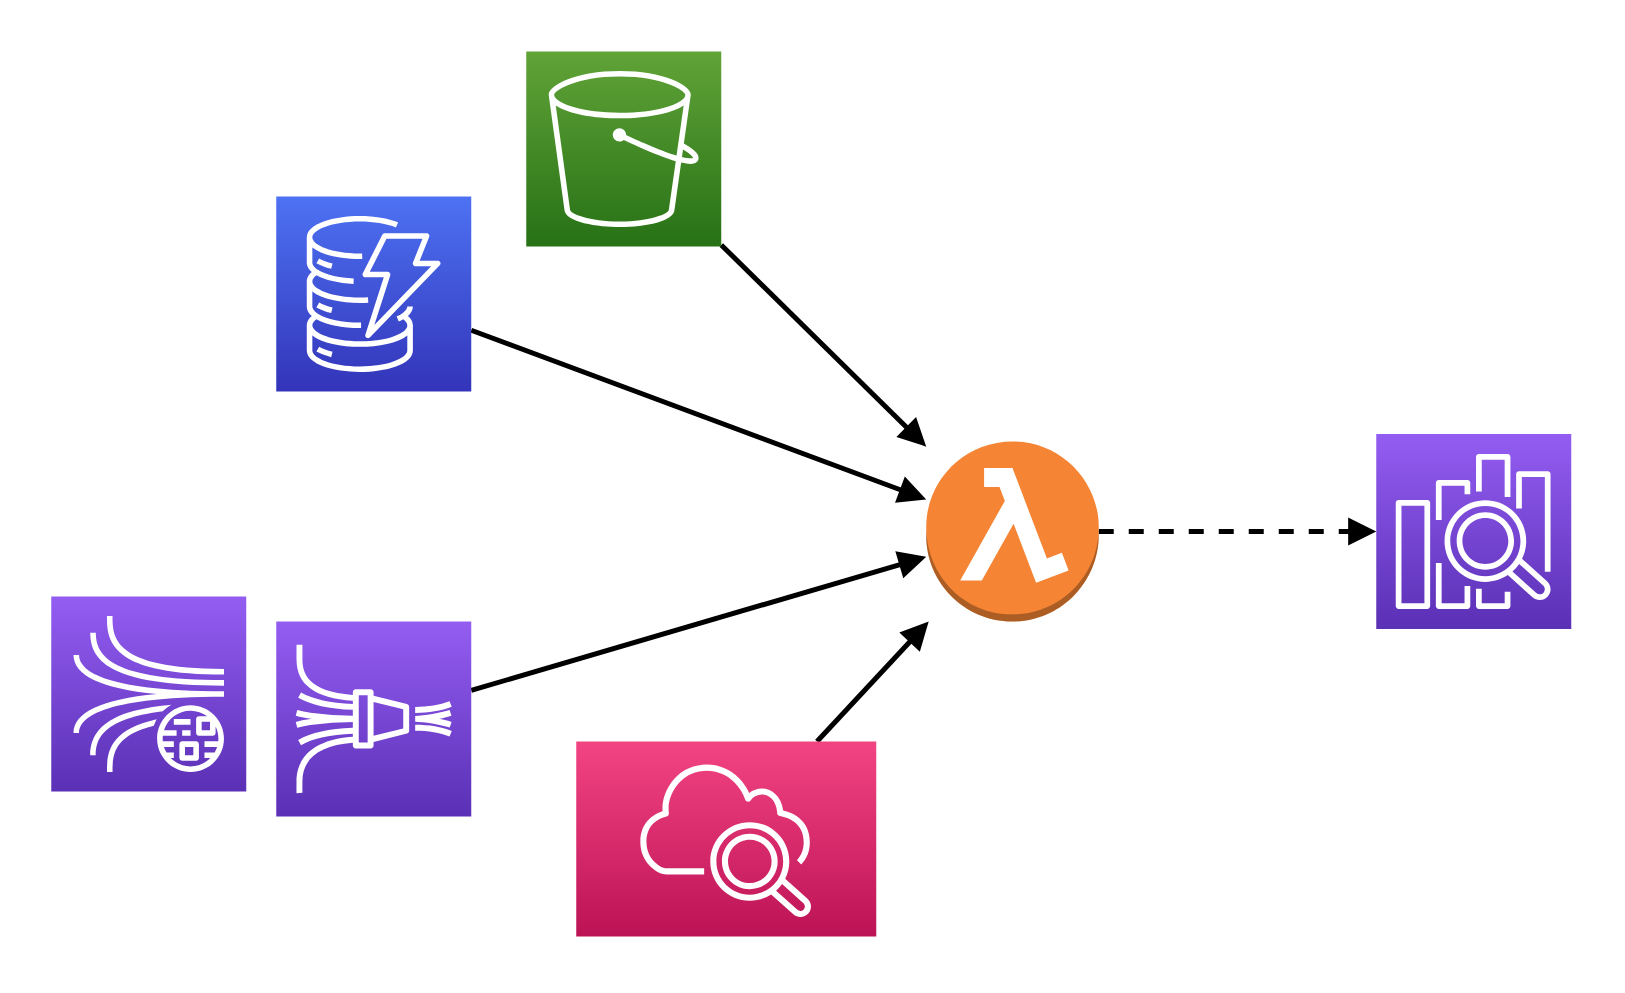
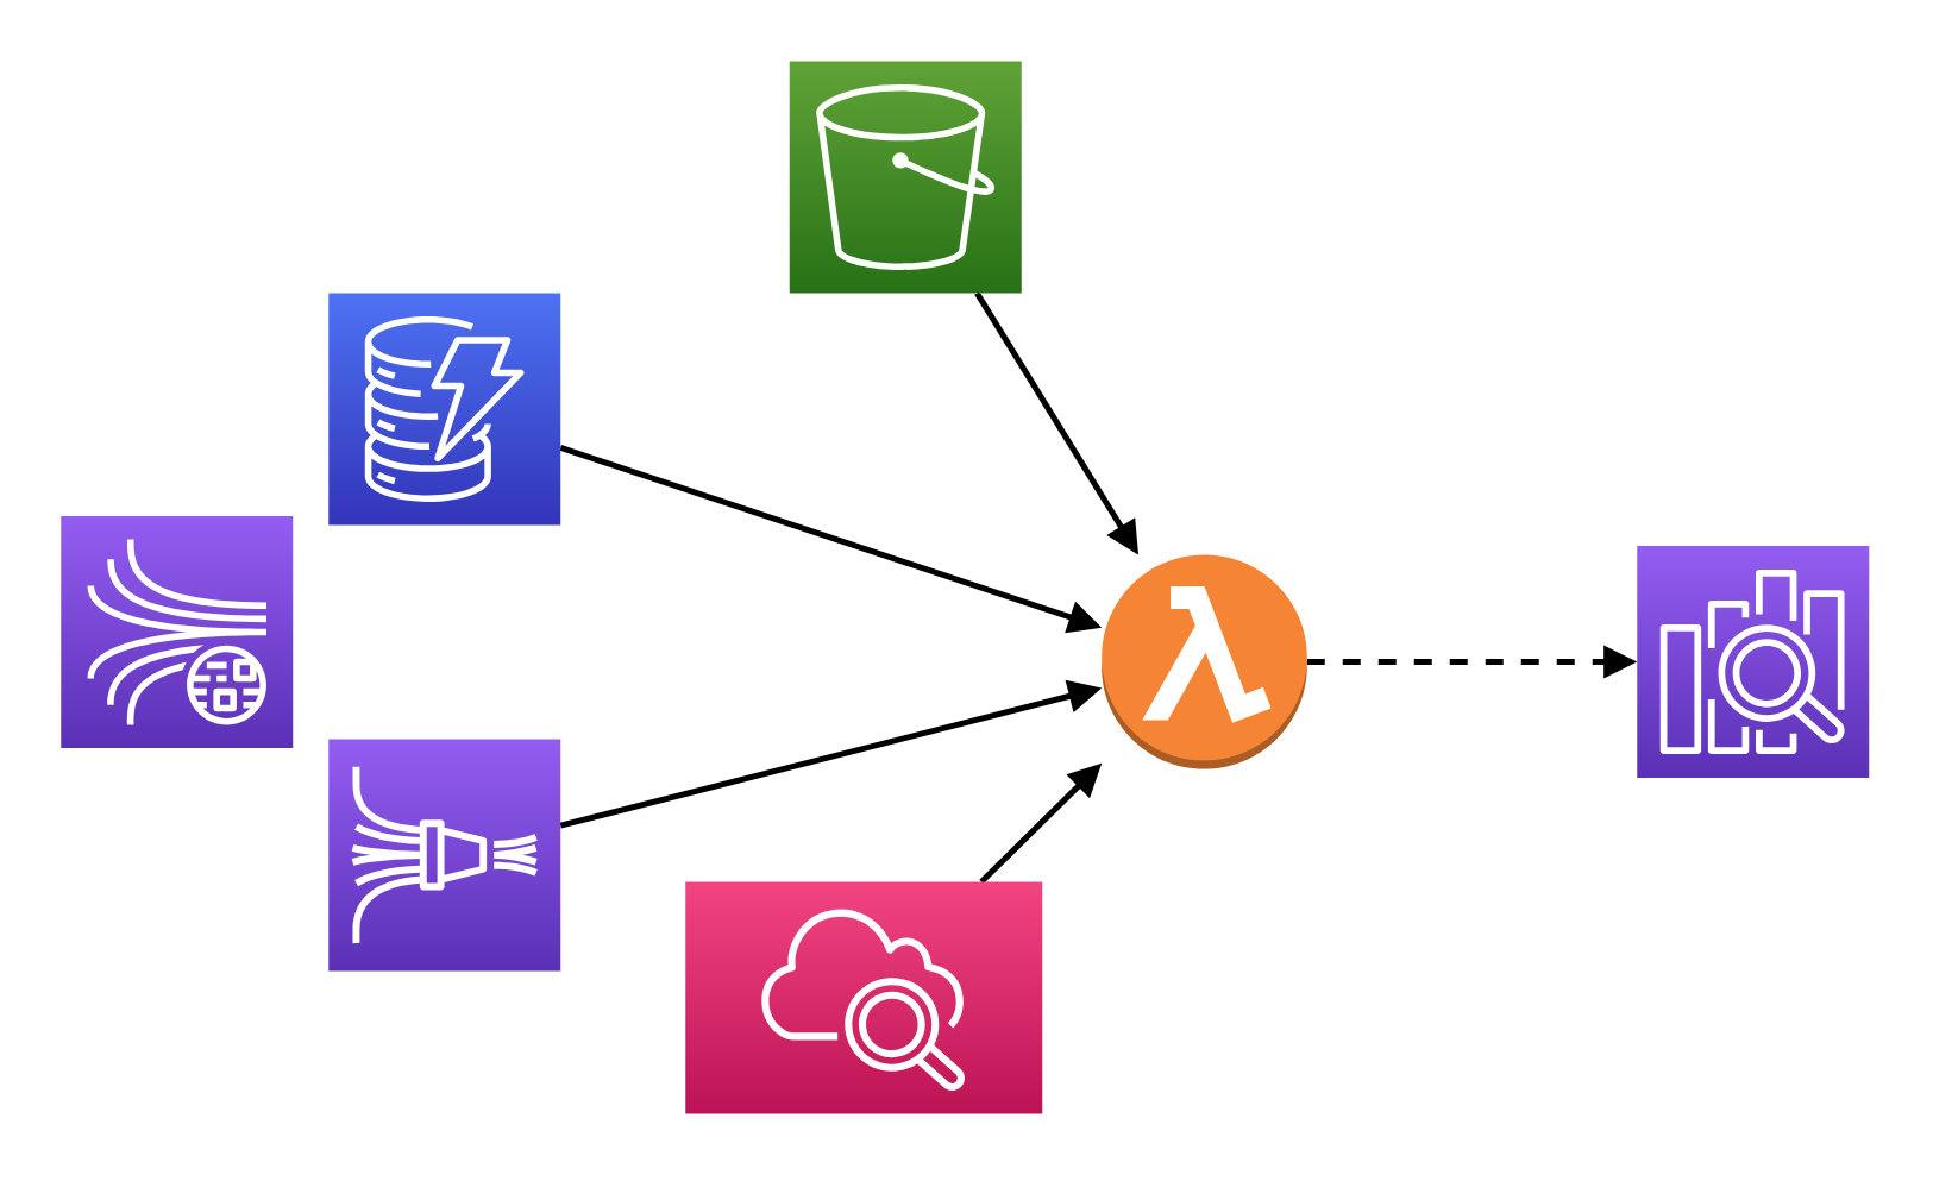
  <mxCell id="0" />
  <mxCell id="1" parent="0" />
- <mxCell id="2" value="OpenSearch" style="sketch=0;points=[[0,0,0],[0.25,0,0],[0.5,0,0],[0.75,0,0],[1,0,0],[0,1,0],[0.25,1,0],[0.5,1,0],[0.75,1,0],[1,1,0],[0,0.25,0],[0,0.5,0],[0,0.75,0],[1,0.25,0],[1,0.5,0],[1,0.75,0]];outlineConnect=0;fontColor=#FFFFFF;gradientColor=#945DF2;gradientDirection=north;fillColor=#5A30B5;strokeColor=#ffffff;dashed=0;verticalLabelPosition=bottom;verticalAlign=top;align=center;html=1;fontSize=12;fontStyle=1;aspect=fixed;shape=mxgraph.aws4.resourceIcon;resIcon=mxgraph.aws4.elasticsearch_service;" vertex="1" parent="1"><mxGeometry x="550" y="173" width="78" height="78" as="geometry" /></mxCell>
+ <mxCell id="2" value="OpenSearch" style="sketch=0;points=[[0,0,0],[0.25,0,0],[0.5,0,0],[0.75,0,0],[1,0,0],[0,1,0],[0.25,1,0],[0.5,1,0],[0.75,1,0],[1,1,0],[0,0.25,0],[0,0.5,0],[0,0.75,0],[1,0.25,0],[1,0.5,0],[1,0.75,0]];outlineConnect=0;fontColor=#FFFFFF;gradientColor=#945DF2;gradientDirection=north;fillColor=#5A30B5;strokeColor=#ffffff;dashed=0;verticalLabelPosition=bottom;verticalAlign=top;align=center;html=1;fontSize=12;fontStyle=1;aspect=fixed;shape=mxgraph.aws4.resourceIcon;resIcon=mxgraph.aws4.elasticsearch_service;" vertex="1" parent="1"><mxGeometry x="550" y="183" width="78" height="78" as="geometry" /></mxCell>
  <mxCell id="3" style="rounded=0;orthogonalLoop=1;jettySize=auto;html=1;endArrow=block;endFill=1;strokeWidth=2;fontColor=#FFFFFF;fontStyle=1" edge="1" parent="1" source="4" target="8"><mxGeometry relative="1" as="geometry"><mxPoint x="340" y="102" as="targetPoint" /></mxGeometry></mxCell>
- <mxCell id="4" value="S3" style="sketch=0;points=[[0,0,0],[0.25,0,0],[0.5,0,0],[0.75,0,0],[1,0,0],[0,1,0],[0.25,1,0],[0.5,1,0],[0.75,1,0],[1,1,0],[0,0.25,0],[0,0.5,0],[0,0.75,0],[1,0.25,0],[1,0.5,0],[1,0.75,0]];outlineConnect=0;fontColor=#FFFFFF;gradientColor=#60A337;gradientDirection=north;fillColor=#277116;strokeColor=#ffffff;dashed=0;verticalLabelPosition=bottom;verticalAlign=top;align=center;html=1;fontSize=12;fontStyle=1;aspect=fixed;shape=mxgraph.aws4.resourceIcon;resIcon=mxgraph.aws4.s3;" vertex="1" parent="1"><mxGeometry x="210" y="20" width="78" height="78" as="geometry" /></mxCell>
+ <mxCell id="4" value="S3" style="sketch=0;points=[[0,0,0],[0.25,0,0],[0.5,0,0],[0.75,0,0],[1,0,0],[0,1,0],[0.25,1,0],[0.5,1,0],[0.75,1,0],[1,1,0],[0,0.25,0],[0,0.5,0],[0,0.75,0],[1,0.25,0],[1,0.5,0],[1,0.75,0]];outlineConnect=0;fontColor=#FFFFFF;gradientColor=#60A337;gradientDirection=north;fillColor=#277116;strokeColor=#ffffff;dashed=0;verticalLabelPosition=bottom;verticalAlign=top;align=center;html=1;fontSize=12;fontStyle=1;aspect=fixed;shape=mxgraph.aws4.resourceIcon;resIcon=mxgraph.aws4.s3;" vertex="1" parent="1"><mxGeometry x="265" y="20" width="78" height="78" as="geometry" /></mxCell>
  <mxCell id="5" style="rounded=0;orthogonalLoop=1;jettySize=auto;html=1;fontColor=#FFFFFF;endArrow=block;endFill=1;strokeWidth=2;fontStyle=1" edge="1" parent="1" source="6" target="8"><mxGeometry relative="1" as="geometry" /></mxCell>
- <mxCell id="6" value="DynamoDB" style="sketch=0;points=[[0,0,0],[0.25,0,0],[0.5,0,0],[0.75,0,0],[1,0,0],[0,1,0],[0.25,1,0],[0.5,1,0],[0.75,1,0],[1,1,0],[0,0.25,0],[0,0.5,0],[0,0.75,0],[1,0.25,0],[1,0.5,0],[1,0.75,0]];outlineConnect=0;fontColor=#FFFFFF;gradientColor=#4D72F3;gradientDirection=north;fillColor=#3334B9;strokeColor=#ffffff;dashed=0;verticalLabelPosition=bottom;verticalAlign=top;align=center;html=1;fontSize=12;fontStyle=1;aspect=fixed;shape=mxgraph.aws4.resourceIcon;resIcon=mxgraph.aws4.dynamodb;" vertex="1" parent="1"><mxGeometry x="110" y="78" width="78" height="78" as="geometry" /></mxCell>
+ <mxCell id="6" value="DynamoDB" style="sketch=0;points=[[0,0,0],[0.25,0,0],[0.5,0,0],[0.75,0,0],[1,0,0],[0,1,0],[0.25,1,0],[0.5,1,0],[0.75,1,0],[1,1,0],[0,0.25,0],[0,0.5,0],[0,0.75,0],[1,0.25,0],[1,0.5,0],[1,0.75,0]];outlineConnect=0;fontColor=#FFFFFF;gradientColor=#4D72F3;gradientDirection=north;fillColor=#3334B9;strokeColor=#ffffff;dashed=0;verticalLabelPosition=bottom;verticalAlign=top;align=center;html=1;fontSize=12;fontStyle=1;aspect=fixed;shape=mxgraph.aws4.resourceIcon;resIcon=mxgraph.aws4.dynamodb;" vertex="1" parent="1"><mxGeometry x="110" y="98" width="78" height="78" as="geometry" /></mxCell>
  <mxCell id="7" style="edgeStyle=orthogonalEdgeStyle;rounded=0;orthogonalLoop=1;jettySize=auto;html=1;fontColor=#FFFFFF;endArrow=block;endFill=1;strokeWidth=2;dashed=1;" edge="1" parent="1" source="8" target="2"><mxGeometry relative="1" as="geometry" /></mxCell>
- <mxCell id="8" value="Lambda" style="outlineConnect=0;dashed=0;verticalLabelPosition=bottom;verticalAlign=top;align=center;html=1;shape=mxgraph.aws3.lambda_function;fillColor=#F58534;gradientColor=none;fontColor=#FFFFFF;fontStyle=1" vertex="1" parent="1"><mxGeometry x="370" y="176" width="69" height="72" as="geometry" /></mxCell>
+ <mxCell id="8" value="Lambda" style="outlineConnect=0;dashed=0;verticalLabelPosition=bottom;verticalAlign=top;align=center;html=1;shape=mxgraph.aws3.lambda_function;fillColor=#F58534;gradientColor=none;fontColor=#FFFFFF;fontStyle=1" vertex="1" parent="1"><mxGeometry x="370" y="186" width="69" height="72" as="geometry" /></mxCell>
  <mxCell id="9" style="rounded=0;orthogonalLoop=1;jettySize=auto;html=1;fontColor=#FFFFFF;endArrow=block;endFill=1;strokeWidth=2;fontStyle=1" edge="1" parent="1" source="10" target="8"><mxGeometry relative="1" as="geometry" /></mxCell>
- <mxCell id="10" value="Firehose" style="sketch=0;points=[[0,0,0],[0.25,0,0],[0.5,0,0],[0.75,0,0],[1,0,0],[0,1,0],[0.25,1,0],[0.5,1,0],[0.75,1,0],[1,1,0],[0,0.25,0],[0,0.5,0],[0,0.75,0],[1,0.25,0],[1,0.5,0],[1,0.75,0]];outlineConnect=0;fontColor=#FFFFFF;gradientColor=#945DF2;gradientDirection=north;fillColor=#5A30B5;strokeColor=#ffffff;dashed=0;verticalLabelPosition=bottom;verticalAlign=top;align=center;html=1;fontSize=12;fontStyle=1;aspect=fixed;shape=mxgraph.aws4.resourceIcon;resIcon=mxgraph.aws4.kinesis_data_firehose;" vertex="1" parent="1"><mxGeometry x="110" y="248" width="78" height="78" as="geometry" /></mxCell>
- <mxCell id="11" value="Data Streams" style="sketch=0;points=[[0,0,0],[0.25,0,0],[0.5,0,0],[0.75,0,0],[1,0,0],[0,1,0],[0.25,1,0],[0.5,1,0],[0.75,1,0],[1,1,0],[0,0.25,0],[0,0.5,0],[0,0.75,0],[1,0.25,0],[1,0.5,0],[1,0.75,0]];outlineConnect=0;fontColor=#FFFFFF;gradientColor=#945DF2;gradientDirection=north;fillColor=#5A30B5;strokeColor=#ffffff;dashed=0;verticalLabelPosition=bottom;verticalAlign=top;align=center;html=1;fontSize=12;fontStyle=1;aspect=fixed;shape=mxgraph.aws4.resourceIcon;resIcon=mxgraph.aws4.kinesis_data_streams;" vertex="1" parent="1"><mxGeometry x="20" y="238" width="78" height="78" as="geometry" /></mxCell>
+ <mxCell id="10" value="Data" style="sketch=0;points=[[0,0,0],[0.25,0,0],[0.5,0,0],[0.75,0,0],[1,0,0],[0,1,0],[0.25,1,0],[0.5,1,0],[0.75,1,0],[1,1,0],[0,0.25,0],[0,0.5,0],[0,0.75,0],[1,0.25,0],[1,0.5,0],[1,0.75,0]];outlineConnect=0;fontColor=#FFFFFF;gradientColor=#945DF2;gradientDirection=north;fillColor=#5A30B5;strokeColor=#ffffff;dashed=0;verticalLabelPosition=bottom;verticalAlign=top;align=center;html=1;fontSize=12;fontStyle=1;aspect=fixed;shape=mxgraph.aws4.resourceIcon;resIcon=mxgraph.aws4.kinesis_data_firehose;" vertex="1" parent="1"><mxGeometry x="110" y="248" width="78" height="78" as="geometry" /></mxCell>
+ <mxCell id="11" value="Data Streams" style="sketch=0;points=[[0,0,0],[0.25,0,0],[0.5,0,0],[0.75,0,0],[1,0,0],[0,1,0],[0.25,1,0],[0.5,1,0],[0.75,1,0],[1,1,0],[0,0.25,0],[0,0.5,0],[0,0.75,0],[1,0.25,0],[1,0.5,0],[1,0.75,0]];outlineConnect=0;fontColor=#FFFFFF;gradientColor=#945DF2;gradientDirection=north;fillColor=#5A30B5;strokeColor=#ffffff;dashed=0;verticalLabelPosition=bottom;verticalAlign=top;align=center;html=1;fontSize=12;fontStyle=1;aspect=fixed;shape=mxgraph.aws4.resourceIcon;resIcon=mxgraph.aws4.kinesis_data_streams;" vertex="1" parent="1"><mxGeometry x="20" y="173" width="78" height="78" as="geometry" /></mxCell>
  <mxCell id="12" style="rounded=0;orthogonalLoop=1;jettySize=auto;html=1;fontColor=#FFFFFF;endArrow=block;endFill=1;strokeWidth=2;fontStyle=1" edge="1" parent="1" source="13" target="8"><mxGeometry relative="1" as="geometry" /></mxCell>
  <mxCell id="13" value="CloudWatch" style="sketch=0;points=[[0,0,0],[0.25,0,0],[0.5,0,0],[0.75,0,0],[1,0,0],[0,1,0],[0.25,1,0],[0.5,1,0],[0.75,1,0],[1,1,0],[0,0.25,0],[0,0.5,0],[0,0.75,0],[1,0.25,0],[1,0.5,0],[1,0.75,0]];points=[[0,0,0],[0.25,0,0],[0.5,0,0],[0.75,0,0],[1,0,0],[0,1,0],[0.25,1,0],[0.5,1,0],[0.75,1,0],[1,1,0],[0,0.25,0],[0,0.5,0],[0,0.75,0],[1,0.25,0],[1,0.5,0],[1,0.75,0]];outlineConnect=0;fontColor=#FFFFFF;gradientColor=#F34482;gradientDirection=north;fillColor=#BC1356;strokeColor=#ffffff;dashed=0;verticalLabelPosition=bottom;verticalAlign=top;align=center;html=1;fontSize=12;fontStyle=1;aspect=fixed;shape=mxgraph.aws4.resourceIcon;resIcon=mxgraph.aws4.cloudwatch_2;" vertex="1" parent="1"><mxGeometry x="230" y="296" width="120" height="78" as="geometry" /></mxCell>
